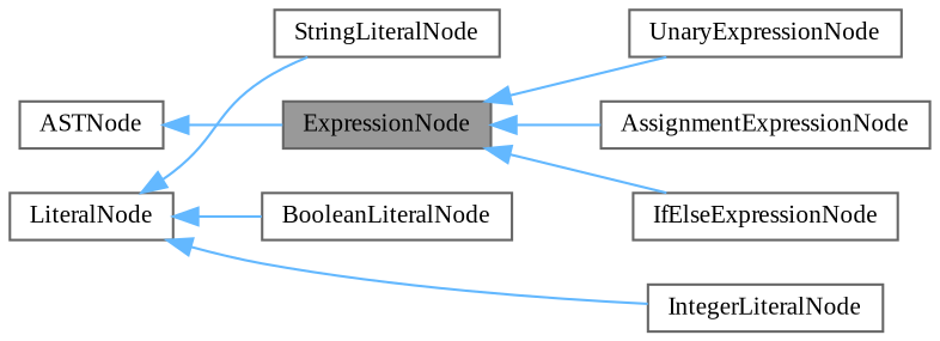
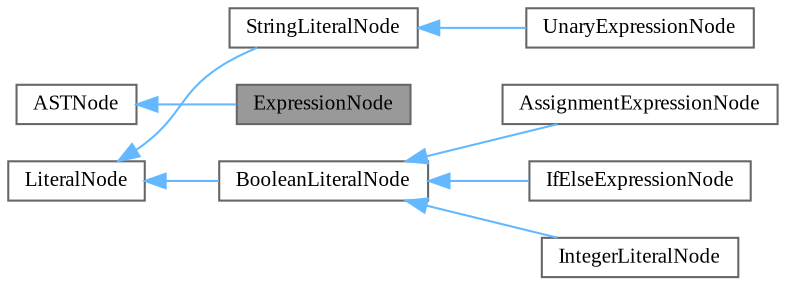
  digraph {
    fontname="Liberation Serif"
    rankdir=LR
    node [color=gray40 fillcolor=white fontname="Liberation Serif" fontsize=10 shape=box style=filled]
    edge [color=steelblue1 dir=back fontname="Liberation Serif" fontsize=10 labelfontname=Helvetica labelfontsize=10 style=solid]
    n1 [fillcolor=grey60 fontcolor=black height=0.2 label=ExpressionNode width=0.4]
    n2 [height=0.2 label=AssignmentExpressionNode width=0.4]
    n3 [height=0.2 label=IfElseExpressionNode width=0.4]
    n4 [height=0.2 label=UnaryExpressionNode width=0.4]
    n5 [height=0.2 label=LiteralNode width=0.4]
    n6 [height=0.2 label=BooleanLiteralNode width=0.4]
    n7 [height=0.2 label=IntegerLiteralNode width=0.4]
    n8 [height=0.2 label=StringLiteralNode width=0.4]
    n9 [height=0.2 label=ASTNode width=0.4]
-   n1 -> n2
-   n1 -> n3
-   n1 -> n4
+   n6 -> n2
+   n6 -> n3
+   n8 -> n4
    n5 -> n6
-   n5 -> n7
+   n6 -> n7
    n5 -> n8
    n9 -> n1
  }
